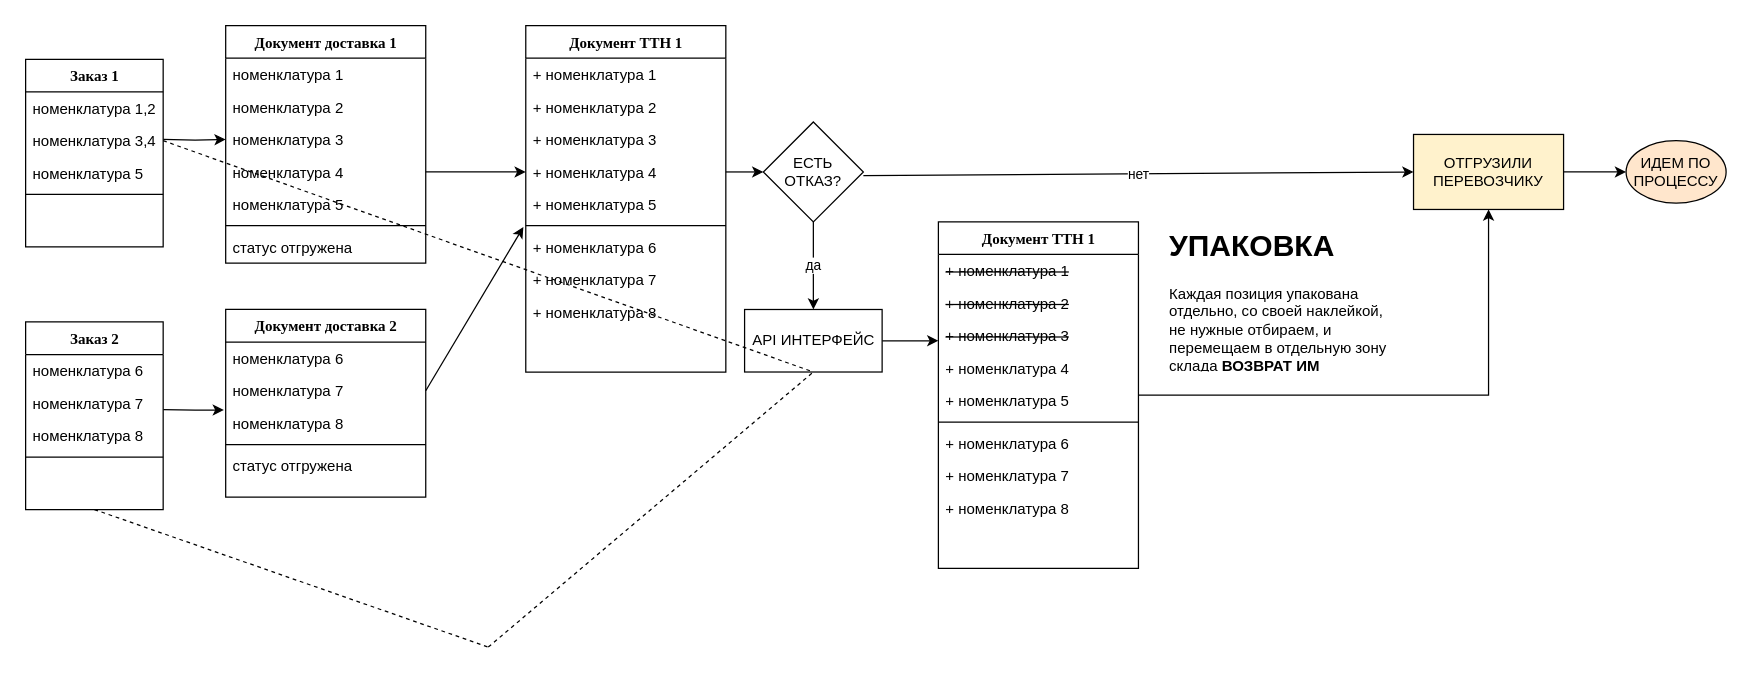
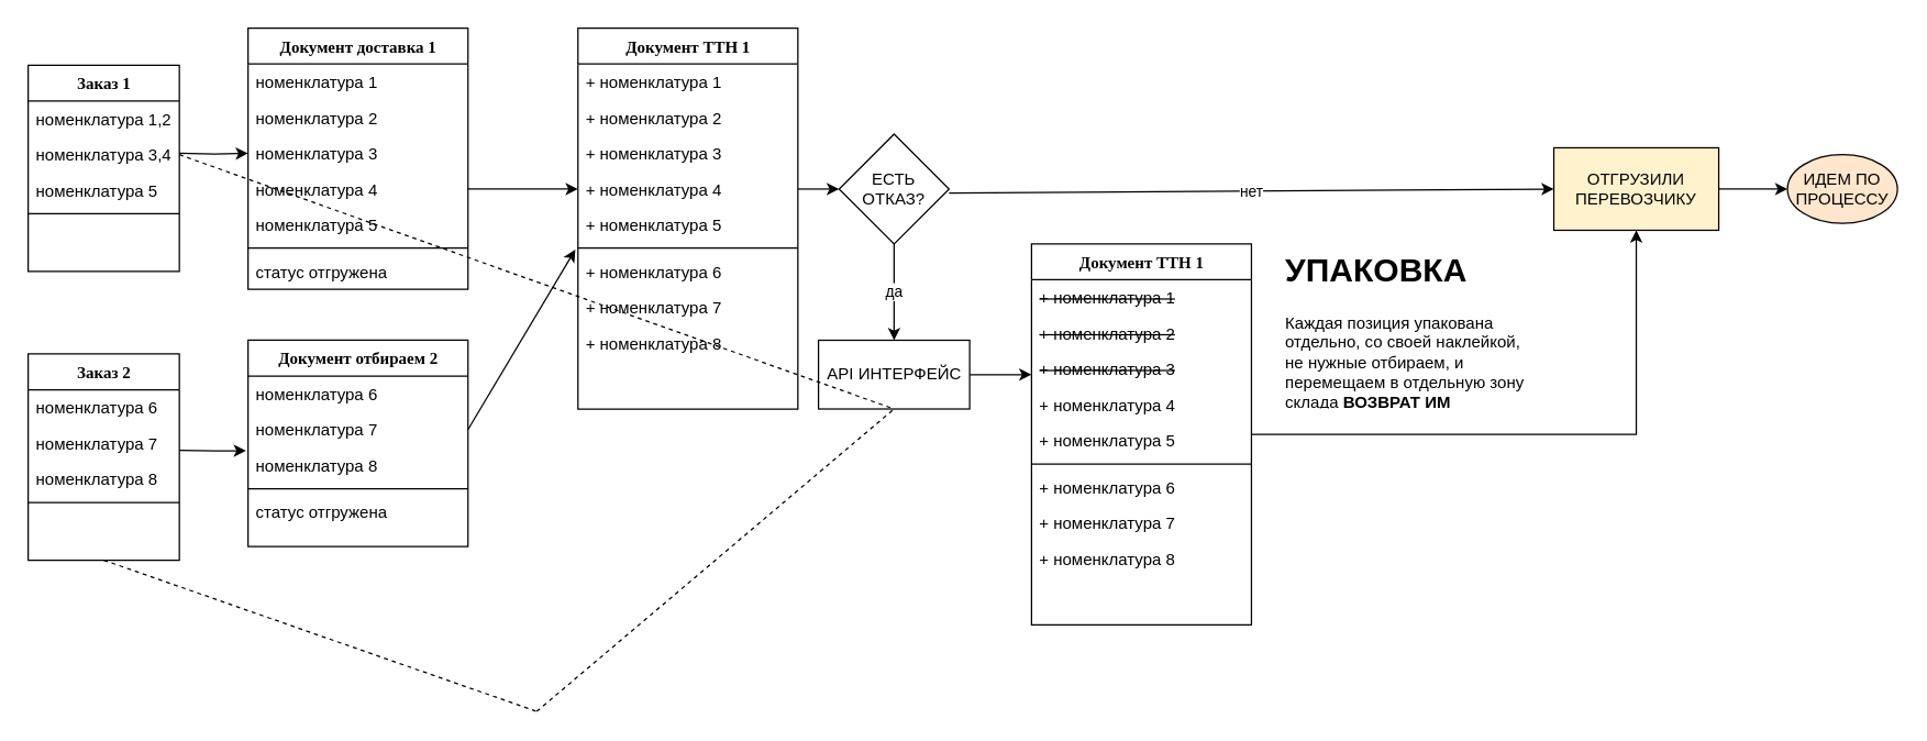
  <mxCell id="0" />
  <mxCell id="1" parent="0" />
  <mxCell id="2" value="Документ доставка 1" style="swimlane;html=1;fontStyle=1;align=center;verticalAlign=top;childLayout=stackLayout;horizontal=1;startSize=26;horizontalStack=0;resizeParent=1;resizeLast=0;collapsible=1;marginBottom=0;swimlaneFillColor=#ffffff;rounded=0;shadow=0;comic=0;labelBackgroundColor=none;strokeWidth=1;fillColor=none;fontFamily=Verdana;fontSize=12" parent="1" vertex="1"><mxGeometry x="180" y="20" width="160" height="190" as="geometry" /></mxCell>
  <mxCell id="3" value="номенклатура 1" style="text;html=1;strokeColor=none;fillColor=none;align=left;verticalAlign=top;spacingLeft=4;spacingRight=4;whiteSpace=wrap;overflow=hidden;rotatable=0;points=[[0,0.5],[1,0.5]];portConstraint=eastwest;" parent="2" vertex="1"><mxGeometry y="26" width="160" height="26" as="geometry" /></mxCell>
  <mxCell id="4" value="номенклатура 2" style="text;html=1;strokeColor=none;fillColor=none;align=left;verticalAlign=top;spacingLeft=4;spacingRight=4;whiteSpace=wrap;overflow=hidden;rotatable=0;points=[[0,0.5],[1,0.5]];portConstraint=eastwest;" parent="2" vertex="1"><mxGeometry y="52" width="160" height="26" as="geometry" /></mxCell>
  <mxCell id="5" value="номенклатура 3" style="text;html=1;strokeColor=none;fillColor=none;align=left;verticalAlign=top;spacingLeft=4;spacingRight=4;whiteSpace=wrap;overflow=hidden;rotatable=0;points=[[0,0.5],[1,0.5]];portConstraint=eastwest;" parent="2" vertex="1"><mxGeometry y="78" width="160" height="26" as="geometry" /></mxCell>
  <mxCell id="6" value="номенклатура 4" style="text;html=1;strokeColor=none;fillColor=none;align=left;verticalAlign=top;spacingLeft=4;spacingRight=4;whiteSpace=wrap;overflow=hidden;rotatable=0;points=[[0,0.5],[1,0.5]];portConstraint=eastwest;" parent="2" vertex="1"><mxGeometry y="104" width="160" height="26" as="geometry" /></mxCell>
  <mxCell id="7" value="номенклатура 5" style="text;html=1;strokeColor=none;fillColor=none;align=left;verticalAlign=top;spacingLeft=4;spacingRight=4;whiteSpace=wrap;overflow=hidden;rotatable=0;points=[[0,0.5],[1,0.5]];portConstraint=eastwest;" parent="2" vertex="1"><mxGeometry y="130" width="160" height="26" as="geometry" /></mxCell>
  <mxCell id="8" value="" style="line;html=1;strokeWidth=1;fillColor=none;align=left;verticalAlign=middle;spacingTop=-1;spacingLeft=3;spacingRight=3;rotatable=0;labelPosition=right;points=[];portConstraint=eastwest;" parent="2" vertex="1"><mxGeometry y="156" width="160" height="8" as="geometry" /></mxCell>
  <mxCell id="9" value="статус отгружена&amp;nbsp;" style="text;html=1;strokeColor=none;fillColor=none;align=left;verticalAlign=top;spacingLeft=4;spacingRight=4;whiteSpace=wrap;overflow=hidden;rotatable=0;points=[[0,0.5],[1,0.5]];portConstraint=eastwest;" parent="2" vertex="1"><mxGeometry y="164" width="160" height="26" as="geometry" /></mxCell>
  <mxCell id="10" value="Документ ТТН 1" style="swimlane;html=1;fontStyle=1;align=center;verticalAlign=top;childLayout=stackLayout;horizontal=1;startSize=26;horizontalStack=0;resizeParent=1;resizeLast=0;collapsible=1;marginBottom=0;swimlaneFillColor=#ffffff;rounded=0;shadow=0;comic=0;labelBackgroundColor=none;strokeWidth=1;fillColor=none;fontFamily=Verdana;fontSize=12" parent="1" vertex="1"><mxGeometry x="420" y="20" width="160" height="277" as="geometry" /></mxCell>
  <mxCell id="11" value="+ номенклатура 1" style="text;html=1;strokeColor=none;fillColor=none;align=left;verticalAlign=top;spacingLeft=4;spacingRight=4;whiteSpace=wrap;overflow=hidden;rotatable=0;points=[[0,0.5],[1,0.5]];portConstraint=eastwest;" parent="10" vertex="1"><mxGeometry y="26" width="160" height="26" as="geometry" /></mxCell>
  <mxCell id="12" value="+ номенклатура 2" style="text;html=1;strokeColor=none;fillColor=none;align=left;verticalAlign=top;spacingLeft=4;spacingRight=4;whiteSpace=wrap;overflow=hidden;rotatable=0;points=[[0,0.5],[1,0.5]];portConstraint=eastwest;" parent="10" vertex="1"><mxGeometry y="52" width="160" height="26" as="geometry" /></mxCell>
  <mxCell id="13" value="+ номенклатура 3" style="text;html=1;strokeColor=none;fillColor=none;align=left;verticalAlign=top;spacingLeft=4;spacingRight=4;whiteSpace=wrap;overflow=hidden;rotatable=0;points=[[0,0.5],[1,0.5]];portConstraint=eastwest;" parent="10" vertex="1"><mxGeometry y="78" width="160" height="26" as="geometry" /></mxCell>
  <mxCell id="14" value="+ номенклатура 4" style="text;html=1;strokeColor=none;fillColor=none;align=left;verticalAlign=top;spacingLeft=4;spacingRight=4;whiteSpace=wrap;overflow=hidden;rotatable=0;points=[[0,0.5],[1,0.5]];portConstraint=eastwest;" parent="10" vertex="1"><mxGeometry y="104" width="160" height="26" as="geometry" /></mxCell>
  <mxCell id="15" value="+ номенклатура 5" style="text;html=1;strokeColor=none;fillColor=none;align=left;verticalAlign=top;spacingLeft=4;spacingRight=4;whiteSpace=wrap;overflow=hidden;rotatable=0;points=[[0,0.5],[1,0.5]];portConstraint=eastwest;" parent="10" vertex="1"><mxGeometry y="130" width="160" height="26" as="geometry" /></mxCell>
  <mxCell id="16" value="" style="line;html=1;strokeWidth=1;fillColor=none;align=left;verticalAlign=middle;spacingTop=-1;spacingLeft=3;spacingRight=3;rotatable=0;labelPosition=right;points=[];portConstraint=eastwest;" parent="10" vertex="1"><mxGeometry y="156" width="160" height="8" as="geometry" /></mxCell>
  <mxCell id="17" value="+ номенклатура 6" style="text;html=1;strokeColor=none;fillColor=none;align=left;verticalAlign=top;spacingLeft=4;spacingRight=4;whiteSpace=wrap;overflow=hidden;rotatable=0;points=[[0,0.5],[1,0.5]];portConstraint=eastwest;" parent="10" vertex="1"><mxGeometry y="164" width="160" height="26" as="geometry" /></mxCell>
  <mxCell id="18" value="+ номенклатура 7" style="text;html=1;strokeColor=none;fillColor=none;align=left;verticalAlign=top;spacingLeft=4;spacingRight=4;whiteSpace=wrap;overflow=hidden;rotatable=0;points=[[0,0.5],[1,0.5]];portConstraint=eastwest;" parent="10" vertex="1"><mxGeometry y="190" width="160" height="26" as="geometry" /></mxCell>
  <mxCell id="19" value="+ номенклатура 8" style="text;html=1;strokeColor=none;fillColor=none;align=left;verticalAlign=top;spacingLeft=4;spacingRight=4;whiteSpace=wrap;overflow=hidden;rotatable=0;points=[[0,0.5],[1,0.5]];portConstraint=eastwest;" parent="10" vertex="1"><mxGeometry y="216" width="160" height="26" as="geometry" /></mxCell>
- <mxCell id="20" value="Документ доставка 2" style="swimlane;html=1;fontStyle=1;align=center;verticalAlign=top;childLayout=stackLayout;horizontal=1;startSize=26;horizontalStack=0;resizeParent=1;resizeLast=0;collapsible=1;marginBottom=0;swimlaneFillColor=#ffffff;rounded=0;shadow=0;comic=0;labelBackgroundColor=none;strokeWidth=1;fillColor=none;fontFamily=Verdana;fontSize=12" parent="1" vertex="1"><mxGeometry x="180" y="247" width="160" height="150" as="geometry" /></mxCell>
+ <mxCell id="20" value="Документ отбираем 2" style="swimlane;html=1;fontStyle=1;align=center;verticalAlign=top;childLayout=stackLayout;horizontal=1;startSize=26;horizontalStack=0;resizeParent=1;resizeLast=0;collapsible=1;marginBottom=0;swimlaneFillColor=#ffffff;rounded=0;shadow=0;comic=0;labelBackgroundColor=none;strokeWidth=1;fillColor=none;fontFamily=Verdana;fontSize=12" parent="1" vertex="1"><mxGeometry x="180" y="247" width="160" height="150" as="geometry" /></mxCell>
  <mxCell id="21" value="номенклатура 6" style="text;html=1;strokeColor=none;fillColor=none;align=left;verticalAlign=top;spacingLeft=4;spacingRight=4;whiteSpace=wrap;overflow=hidden;rotatable=0;points=[[0,0.5],[1,0.5]];portConstraint=eastwest;" parent="20" vertex="1"><mxGeometry y="26" width="160" height="26" as="geometry" /></mxCell>
  <mxCell id="22" value="номенклатура 7" style="text;html=1;strokeColor=none;fillColor=none;align=left;verticalAlign=top;spacingLeft=4;spacingRight=4;whiteSpace=wrap;overflow=hidden;rotatable=0;points=[[0,0.5],[1,0.5]];portConstraint=eastwest;" parent="20" vertex="1"><mxGeometry y="52" width="160" height="26" as="geometry" /></mxCell>
  <mxCell id="23" value="номенклатура 8" style="text;html=1;strokeColor=none;fillColor=none;align=left;verticalAlign=top;spacingLeft=4;spacingRight=4;whiteSpace=wrap;overflow=hidden;rotatable=0;points=[[0,0.5],[1,0.5]];portConstraint=eastwest;" parent="20" vertex="1"><mxGeometry y="78" width="160" height="26" as="geometry" /></mxCell>
  <mxCell id="24" value="" style="line;html=1;strokeWidth=1;fillColor=none;align=left;verticalAlign=middle;spacingTop=-1;spacingLeft=3;spacingRight=3;rotatable=0;labelPosition=right;points=[];portConstraint=eastwest;" parent="20" vertex="1"><mxGeometry y="104" width="160" height="8" as="geometry" /></mxCell>
  <mxCell id="25" value="статус отгружена&amp;nbsp;" style="text;html=1;strokeColor=none;fillColor=none;align=left;verticalAlign=top;spacingLeft=4;spacingRight=4;whiteSpace=wrap;overflow=hidden;rotatable=0;points=[[0,0.5],[1,0.5]];portConstraint=eastwest;" parent="20" vertex="1"><mxGeometry y="112" width="160" height="26" as="geometry" /></mxCell>
  <mxCell id="26" value="" style="endArrow=classic;html=1;exitX=1;exitY=0.5;exitDx=0;exitDy=0;entryX=0;entryY=0.5;entryDx=0;entryDy=0;" parent="1" source="6" target="14" edge="1"><mxGeometry width="50" height="50" relative="1" as="geometry"><mxPoint x="320" y="327" as="sourcePoint" /><mxPoint x="370" y="277" as="targetPoint" /></mxGeometry></mxCell>
  <mxCell id="27" value="" style="endArrow=classic;html=1;exitX=1;exitY=0.5;exitDx=0;exitDy=0;entryX=-0.012;entryY=-0.115;entryDx=0;entryDy=0;entryPerimeter=0;" parent="1" target="17" edge="1" source="22"><mxGeometry width="50" height="50" relative="1" as="geometry"><mxPoint x="243.04" y="422.008" as="sourcePoint" /><mxPoint x="370" y="277" as="targetPoint" /></mxGeometry></mxCell>
  <mxCell id="28" value="" style="endArrow=classic;html=1;exitX=1;exitY=0.5;exitDx=0;exitDy=0;" parent="1" source="14" target="30" edge="1"><mxGeometry width="50" height="50" relative="1" as="geometry"><mxPoint x="770" y="227" as="sourcePoint" /><mxPoint x="650" y="137" as="targetPoint" /></mxGeometry></mxCell>
  <mxCell id="29" value="да" style="edgeStyle=orthogonalEdgeStyle;rounded=0;orthogonalLoop=1;jettySize=auto;html=1;" parent="1" source="30" edge="1"><mxGeometry relative="1" as="geometry"><mxPoint x="650" y="247" as="targetPoint" /></mxGeometry></mxCell>
  <mxCell id="30" value="ЕСТЬ ОТКАЗ?" style="rhombus;whiteSpace=wrap;html=1;" parent="1" vertex="1"><mxGeometry x="610" y="97" width="80" height="80" as="geometry" /></mxCell>
  <mxCell id="31" value="нет" style="endArrow=classic;html=1;entryX=0;entryY=0.5;entryDx=0;entryDy=0;" parent="1" target="33" edge="1"><mxGeometry width="50" height="50" relative="1" as="geometry"><mxPoint x="690" y="140" as="sourcePoint" /><mxPoint x="790" y="140" as="targetPoint" /></mxGeometry></mxCell>
  <mxCell id="32" value="" style="edgeStyle=orthogonalEdgeStyle;rounded=0;orthogonalLoop=1;jettySize=auto;html=1;" parent="1" source="33" target="34" edge="1"><mxGeometry relative="1" as="geometry" /></mxCell>
  <mxCell id="33" value="ОТГРУЗИЛИ ПЕРЕВОЗЧИКУ" style="rounded=0;whiteSpace=wrap;html=1;fillColor=#fff2cc;" parent="1" vertex="1"><mxGeometry x="1130" y="107" width="120" height="60" as="geometry" /></mxCell>
  <mxCell id="34" value="ИДЕМ ПО ПРОЦЕССУ" style="ellipse;whiteSpace=wrap;html=1;fillColor=#ffe6cc;" parent="1" vertex="1"><mxGeometry x="1300" y="112" width="80" height="50" as="geometry" /></mxCell>
  <mxCell id="35" style="edgeStyle=orthogonalEdgeStyle;rounded=0;orthogonalLoop=1;jettySize=auto;html=1;entryX=0.5;entryY=1;entryDx=0;entryDy=0;" edge="1" parent="1" source="36" target="33"><mxGeometry relative="1" as="geometry" /></mxCell>
  <mxCell id="36" value="Документ ТТН 1" style="swimlane;html=1;fontStyle=1;align=center;verticalAlign=top;childLayout=stackLayout;horizontal=1;startSize=26;horizontalStack=0;resizeParent=1;resizeLast=0;collapsible=1;marginBottom=0;swimlaneFillColor=#ffffff;rounded=0;shadow=0;comic=0;labelBackgroundColor=none;strokeWidth=1;fillColor=none;fontFamily=Verdana;fontSize=12" parent="1" vertex="1"><mxGeometry x="750" y="177" width="160" height="277" as="geometry" /></mxCell>
  <mxCell id="37" value="&lt;strike&gt;+ номенклатура 1&lt;/strike&gt;" style="text;html=1;strokeColor=none;fillColor=none;align=left;verticalAlign=top;spacingLeft=4;spacingRight=4;whiteSpace=wrap;overflow=hidden;rotatable=0;points=[[0,0.5],[1,0.5]];portConstraint=eastwest;" parent="36" vertex="1"><mxGeometry y="26" width="160" height="26" as="geometry" /></mxCell>
  <mxCell id="38" value="&lt;strike&gt;+ номенклатура 2&lt;/strike&gt;" style="text;html=1;strokeColor=none;fillColor=none;align=left;verticalAlign=top;spacingLeft=4;spacingRight=4;whiteSpace=wrap;overflow=hidden;rotatable=0;points=[[0,0.5],[1,0.5]];portConstraint=eastwest;" parent="36" vertex="1"><mxGeometry y="52" width="160" height="26" as="geometry" /></mxCell>
  <mxCell id="39" value="&lt;strike&gt;+ номенклатура 3&lt;/strike&gt;" style="text;html=1;strokeColor=none;fillColor=none;align=left;verticalAlign=top;spacingLeft=4;spacingRight=4;whiteSpace=wrap;overflow=hidden;rotatable=0;points=[[0,0.5],[1,0.5]];portConstraint=eastwest;" parent="36" vertex="1"><mxGeometry y="78" width="160" height="26" as="geometry" /></mxCell>
  <mxCell id="40" value="+ номенклатура 4" style="text;html=1;strokeColor=none;fillColor=none;align=left;verticalAlign=top;spacingLeft=4;spacingRight=4;whiteSpace=wrap;overflow=hidden;rotatable=0;points=[[0,0.5],[1,0.5]];portConstraint=eastwest;" parent="36" vertex="1"><mxGeometry y="104" width="160" height="26" as="geometry" /></mxCell>
  <mxCell id="41" value="+ номенклатура 5" style="text;html=1;strokeColor=none;fillColor=none;align=left;verticalAlign=top;spacingLeft=4;spacingRight=4;whiteSpace=wrap;overflow=hidden;rotatable=0;points=[[0,0.5],[1,0.5]];portConstraint=eastwest;" parent="36" vertex="1"><mxGeometry y="130" width="160" height="26" as="geometry" /></mxCell>
  <mxCell id="42" value="" style="line;html=1;strokeWidth=1;fillColor=none;align=left;verticalAlign=middle;spacingTop=-1;spacingLeft=3;spacingRight=3;rotatable=0;labelPosition=right;points=[];portConstraint=eastwest;" parent="36" vertex="1"><mxGeometry y="156" width="160" height="8" as="geometry" /></mxCell>
  <mxCell id="43" value="+ номенклатура 6" style="text;html=1;strokeColor=none;fillColor=none;align=left;verticalAlign=top;spacingLeft=4;spacingRight=4;whiteSpace=wrap;overflow=hidden;rotatable=0;points=[[0,0.5],[1,0.5]];portConstraint=eastwest;" parent="36" vertex="1"><mxGeometry y="164" width="160" height="26" as="geometry" /></mxCell>
  <mxCell id="44" value="+ номенклатура 7" style="text;html=1;strokeColor=none;fillColor=none;align=left;verticalAlign=top;spacingLeft=4;spacingRight=4;whiteSpace=wrap;overflow=hidden;rotatable=0;points=[[0,0.5],[1,0.5]];portConstraint=eastwest;" parent="36" vertex="1"><mxGeometry y="190" width="160" height="26" as="geometry" /></mxCell>
  <mxCell id="45" value="+ номенклатура 8" style="text;html=1;strokeColor=none;fillColor=none;align=left;verticalAlign=top;spacingLeft=4;spacingRight=4;whiteSpace=wrap;overflow=hidden;rotatable=0;points=[[0,0.5],[1,0.5]];portConstraint=eastwest;" parent="36" vertex="1"><mxGeometry y="216" width="160" height="26" as="geometry" /></mxCell>
  <mxCell id="46" style="edgeStyle=orthogonalEdgeStyle;rounded=0;orthogonalLoop=1;jettySize=auto;html=1;entryX=0;entryY=0.654;entryDx=0;entryDy=0;entryPerimeter=0;" edge="1" parent="1" source="47" target="39"><mxGeometry relative="1" as="geometry"><mxPoint x="800" y="272" as="targetPoint" /></mxGeometry></mxCell>
  <mxCell id="47" value="API ИНТЕРФЕЙС" style="html=1;" vertex="1" parent="1"><mxGeometry x="595" y="247" width="110" height="50" as="geometry" /></mxCell>
  <mxCell id="48" value="&lt;h1&gt;УПАКОВКА&lt;/h1&gt;&lt;div&gt;Каждая позиция упакована отдельно, со своей наклейкой, не нужные отбираем, и перемещаем в отдельную зону склада &lt;b&gt;ВОЗВРАТ ИМ&lt;/b&gt;&lt;/div&gt;" style="text;html=1;strokeColor=none;fillColor=none;spacing=5;spacingTop=-20;whiteSpace=wrap;overflow=hidden;rounded=0;" vertex="1" parent="1"><mxGeometry x="930" y="177" width="190" height="120" as="geometry" /></mxCell>
  <mxCell id="49" style="edgeStyle=orthogonalEdgeStyle;rounded=0;orthogonalLoop=1;jettySize=auto;html=1;entryX=0;entryY=0.5;entryDx=0;entryDy=0;" edge="1" parent="1" target="5"><mxGeometry relative="1" as="geometry"><mxPoint x="130" y="111" as="sourcePoint" /></mxGeometry></mxCell>
  <mxCell id="50" style="edgeStyle=orthogonalEdgeStyle;rounded=0;orthogonalLoop=1;jettySize=auto;html=1;entryX=-0.009;entryY=0.093;entryDx=0;entryDy=0;entryPerimeter=0;" edge="1" parent="1" target="23"><mxGeometry relative="1" as="geometry"><mxPoint x="130" y="327" as="sourcePoint" /></mxGeometry></mxCell>
  <mxCell id="51" value="Заказ 1" style="swimlane;html=1;fontStyle=1;align=center;verticalAlign=top;childLayout=stackLayout;horizontal=1;startSize=26;horizontalStack=0;resizeParent=1;resizeLast=0;collapsible=1;marginBottom=0;swimlaneFillColor=#ffffff;rounded=0;shadow=0;comic=0;labelBackgroundColor=none;strokeWidth=1;fillColor=none;fontFamily=Verdana;fontSize=12" vertex="1" parent="1"><mxGeometry x="20" y="47" width="110" height="150" as="geometry" /></mxCell>
  <mxCell id="52" value="номенклатура 1,2" style="text;html=1;strokeColor=none;fillColor=none;align=left;verticalAlign=top;spacingLeft=4;spacingRight=4;whiteSpace=wrap;overflow=hidden;rotatable=0;points=[[0,0.5],[1,0.5]];portConstraint=eastwest;" vertex="1" parent="51"><mxGeometry y="26" width="110" height="26" as="geometry" /></mxCell>
  <mxCell id="53" value="номенклатура 3,4" style="text;html=1;strokeColor=none;fillColor=none;align=left;verticalAlign=top;spacingLeft=4;spacingRight=4;whiteSpace=wrap;overflow=hidden;rotatable=0;points=[[0,0.5],[1,0.5]];portConstraint=eastwest;" vertex="1" parent="51"><mxGeometry y="52" width="110" height="26" as="geometry" /></mxCell>
  <mxCell id="54" value="номенклатура 5" style="text;html=1;strokeColor=none;fillColor=none;align=left;verticalAlign=top;spacingLeft=4;spacingRight=4;whiteSpace=wrap;overflow=hidden;rotatable=0;points=[[0,0.5],[1,0.5]];portConstraint=eastwest;" vertex="1" parent="51"><mxGeometry y="78" width="110" height="26" as="geometry" /></mxCell>
  <mxCell id="55" value="" style="line;html=1;strokeWidth=1;fillColor=none;align=left;verticalAlign=middle;spacingTop=-1;spacingLeft=3;spacingRight=3;rotatable=0;labelPosition=right;points=[];portConstraint=eastwest;" vertex="1" parent="51"><mxGeometry y="104" width="110" height="8" as="geometry" /></mxCell>
  <mxCell id="56" value="Заказ 2" style="swimlane;html=1;fontStyle=1;align=center;verticalAlign=top;childLayout=stackLayout;horizontal=1;startSize=26;horizontalStack=0;resizeParent=1;resizeLast=0;collapsible=1;marginBottom=0;swimlaneFillColor=#ffffff;rounded=0;shadow=0;comic=0;labelBackgroundColor=none;strokeWidth=1;fillColor=none;fontFamily=Verdana;fontSize=12" vertex="1" parent="1"><mxGeometry x="20" y="257" width="110" height="150" as="geometry" /></mxCell>
  <mxCell id="57" value="номенклатура 6" style="text;html=1;strokeColor=none;fillColor=none;align=left;verticalAlign=top;spacingLeft=4;spacingRight=4;whiteSpace=wrap;overflow=hidden;rotatable=0;points=[[0,0.5],[1,0.5]];portConstraint=eastwest;" vertex="1" parent="56"><mxGeometry y="26" width="110" height="26" as="geometry" /></mxCell>
  <mxCell id="58" value="номенклатура 7" style="text;html=1;strokeColor=none;fillColor=none;align=left;verticalAlign=top;spacingLeft=4;spacingRight=4;whiteSpace=wrap;overflow=hidden;rotatable=0;points=[[0,0.5],[1,0.5]];portConstraint=eastwest;" vertex="1" parent="56"><mxGeometry y="52" width="110" height="26" as="geometry" /></mxCell>
  <mxCell id="59" value="номенклатура 8" style="text;html=1;strokeColor=none;fillColor=none;align=left;verticalAlign=top;spacingLeft=4;spacingRight=4;whiteSpace=wrap;overflow=hidden;rotatable=0;points=[[0,0.5],[1,0.5]];portConstraint=eastwest;" vertex="1" parent="56"><mxGeometry y="78" width="110" height="26" as="geometry" /></mxCell>
  <mxCell id="60" value="" style="line;html=1;strokeWidth=1;fillColor=none;align=left;verticalAlign=middle;spacingTop=-1;spacingLeft=3;spacingRight=3;rotatable=0;labelPosition=right;points=[];portConstraint=eastwest;" vertex="1" parent="56"><mxGeometry y="104" width="110" height="8" as="geometry" /></mxCell>
  <mxCell id="61" value="" style="endArrow=none;dashed=1;html=1;exitX=0.5;exitY=1;exitDx=0;exitDy=0;" edge="1" parent="1" source="56"><mxGeometry width="50" height="50" relative="1" as="geometry"><mxPoint x="520" y="297" as="sourcePoint" /><mxPoint x="390" y="517" as="targetPoint" /></mxGeometry></mxCell>
  <mxCell id="62" value="" style="endArrow=none;dashed=1;html=1;entryX=0.5;entryY=1;entryDx=0;entryDy=0;" edge="1" parent="1" target="47"><mxGeometry width="50" height="50" relative="1" as="geometry"><mxPoint x="390" y="517" as="sourcePoint" /><mxPoint x="570" y="247" as="targetPoint" /></mxGeometry></mxCell>
  <mxCell id="63" value="" style="endArrow=none;dashed=1;html=1;exitX=1;exitY=0.5;exitDx=0;exitDy=0;entryX=0.5;entryY=1;entryDx=0;entryDy=0;" edge="1" parent="1" source="53" target="47"><mxGeometry width="50" height="50" relative="1" as="geometry"><mxPoint x="520" y="297" as="sourcePoint" /><mxPoint x="570" y="247" as="targetPoint" /></mxGeometry></mxCell>
